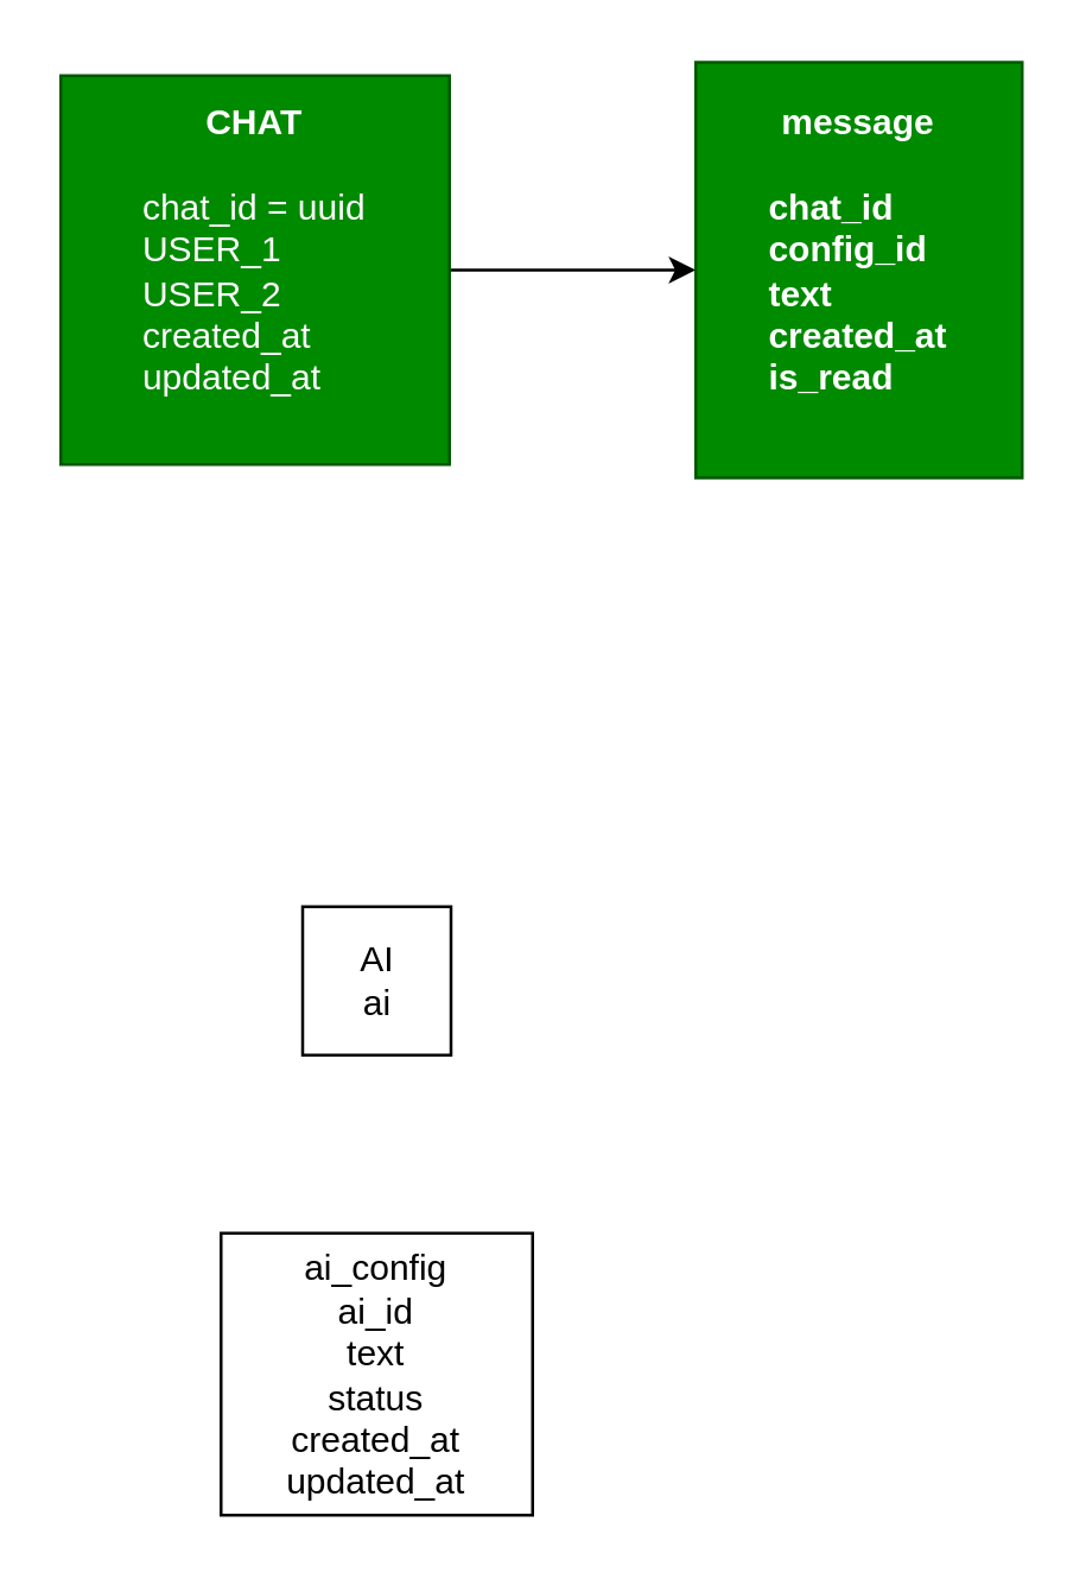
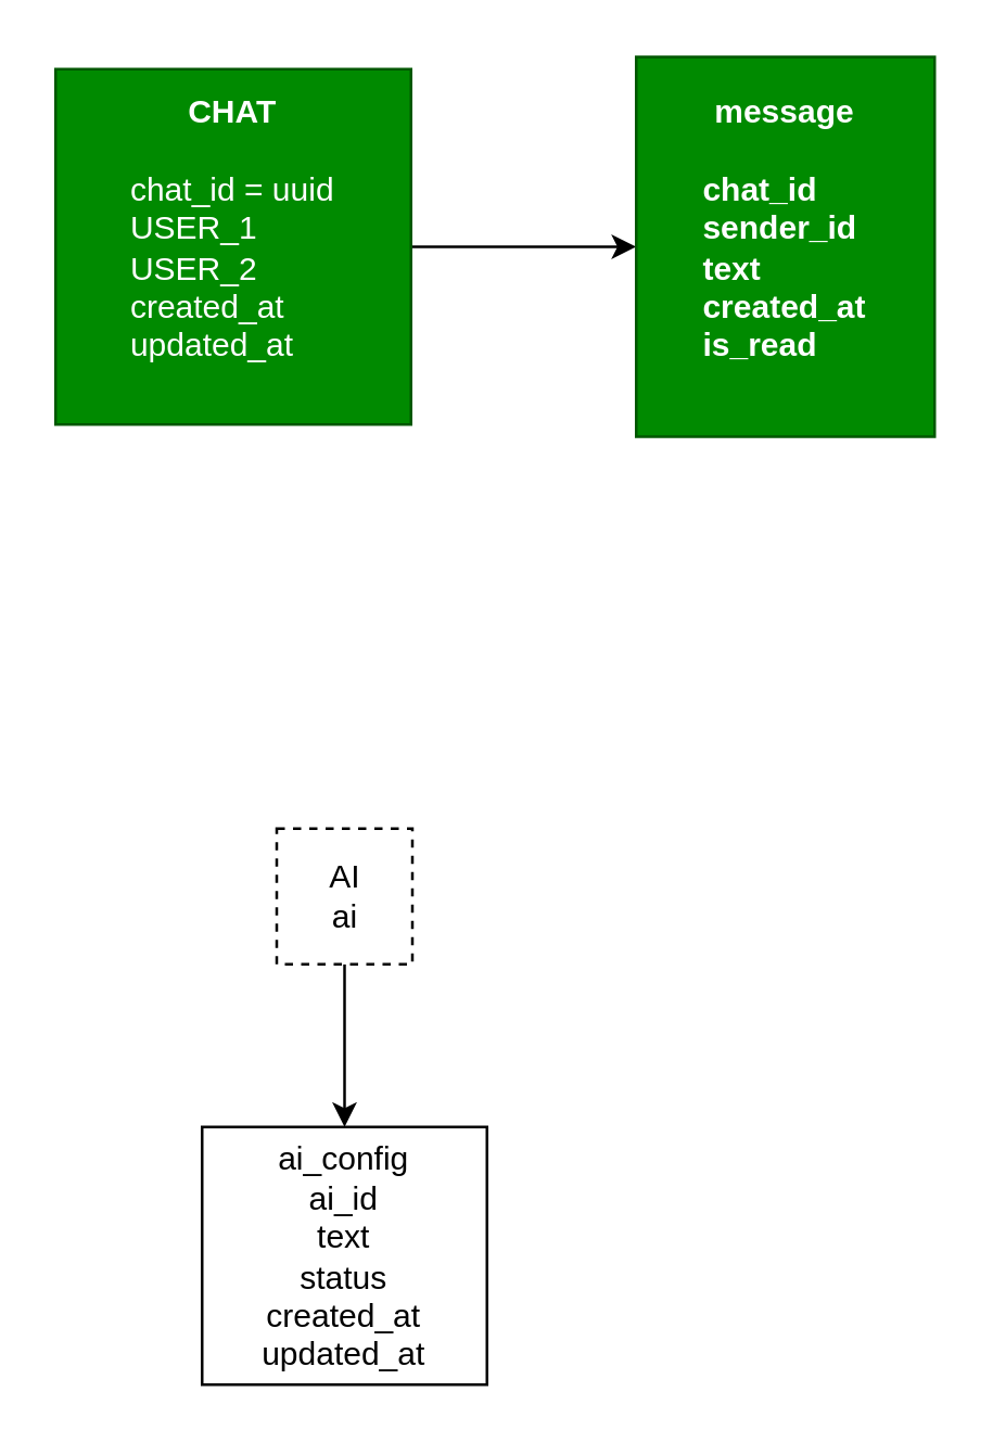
  <mxCell id="0" />
  <mxCell id="1" parent="0" />
  <mxCell id="2" value="" style="edgeStyle=orthogonalEdgeStyle;rounded=0;orthogonalLoop=1;jettySize=auto;html=1;" edge="1" parent="1" source="3" target="6"><mxGeometry relative="1" as="geometry" /></mxCell>
  <mxCell id="3" value="&lt;b&gt;CHAT&lt;/b&gt;&lt;div&gt;&lt;br&gt;&lt;/div&gt;&lt;div&gt;&lt;div&gt;&lt;div style=&quot;text-align: left;&quot;&gt;&lt;span style=&quot;background-color: transparent; color: light-dark(rgb(255, 255, 255), rgb(18, 18, 18));&quot;&gt;chat_id = uuid&lt;/span&gt;&lt;/div&gt;&lt;div style=&quot;text-align: left;&quot;&gt;USER_1&lt;/div&gt;&lt;div style=&quot;text-align: left;&quot;&gt;USER_2&lt;/div&gt;&lt;div style=&quot;text-align: left;&quot;&gt;created_at&amp;nbsp;&lt;/div&gt;&lt;div style=&quot;text-align: left;&quot;&gt;updated_at&lt;/div&gt;&lt;div style=&quot;text-align: left;&quot;&gt;&lt;b&gt;&lt;br&gt;&lt;/b&gt;&lt;/div&gt;&lt;/div&gt;&lt;/div&gt;" style="whiteSpace=wrap;html=1;aspect=fixed;shadow=0;fillColor=light-dark(#008A00,#FFFFFF);strokeColor=#005700;fontColor=#ffffff;align=center;" vertex="1" parent="1"><mxGeometry x="20" y="25" width="131" height="131" as="geometry" /></mxCell>
- <mxCell id="5" value="AI&lt;div&gt;ai&lt;/div&gt;" style="whiteSpace=wrap;html=1;aspect=fixed;" vertex="1" parent="1"><mxGeometry x="101.5" y="305" width="50" height="50" as="geometry" /></mxCell>
- <mxCell id="6" value="&lt;b&gt;message&lt;/b&gt;&lt;div&gt;&lt;b&gt;&lt;br&gt;&lt;/b&gt;&lt;/div&gt;&lt;div style=&quot;text-align: left;&quot;&gt;&lt;b&gt;chat_id&lt;/b&gt;&lt;/div&gt;&lt;div style=&quot;text-align: left;&quot;&gt;&lt;b&gt;config_id&lt;/b&gt;&lt;/div&gt;&lt;div style=&quot;text-align: left;&quot;&gt;&lt;b&gt;text&amp;nbsp;&lt;/b&gt;&lt;/div&gt;&lt;div style=&quot;text-align: left;&quot;&gt;&lt;b&gt;created_at&lt;/b&gt;&lt;/div&gt;&lt;div style=&quot;text-align: left;&quot;&gt;&lt;b style=&quot;background-color: transparent; color: light-dark(rgb(255, 255, 255), rgb(18, 18, 18));&quot;&gt;is_read&lt;/b&gt;&lt;/div&gt;&lt;div&gt;&lt;b style=&quot;background-color: transparent; color: light-dark(rgb(255, 255, 255), rgb(18, 18, 18));&quot;&gt;&lt;br&gt;&lt;/b&gt;&lt;/div&gt;" style="whiteSpace=wrap;html=1;fillColor=light-dark(#008A00,#FFFFFF);strokeColor=#005700;fontColor=#ffffff;shadow=0;" vertex="1" parent="1"><mxGeometry x="234" y="20.5" width="110" height="140" as="geometry" /></mxCell>
+ <mxCell id="4" value="" style="edgeStyle=orthogonalEdgeStyle;rounded=0;orthogonalLoop=1;jettySize=auto;html=1;" edge="1" parent="1" source="5" target="7"><mxGeometry relative="1" as="geometry" /></mxCell>
+ <mxCell id="5" value="AI&lt;div&gt;ai&lt;/div&gt;" style="whiteSpace=wrap;html=1;aspect=fixed;dashed=1;" vertex="1" parent="1"><mxGeometry x="101.5" y="305" width="50" height="50" as="geometry" /></mxCell>
+ <mxCell id="6" value="&lt;b&gt;message&lt;/b&gt;&lt;div&gt;&lt;b&gt;&lt;br&gt;&lt;/b&gt;&lt;/div&gt;&lt;div style=&quot;text-align: left;&quot;&gt;&lt;b&gt;chat_id&lt;/b&gt;&lt;/div&gt;&lt;div style=&quot;text-align: left;&quot;&gt;&lt;b&gt;sender_id&lt;/b&gt;&lt;/div&gt;&lt;div style=&quot;text-align: left;&quot;&gt;&lt;b&gt;text&amp;nbsp;&lt;/b&gt;&lt;/div&gt;&lt;div style=&quot;text-align: left;&quot;&gt;&lt;b&gt;created_at&lt;/b&gt;&lt;/div&gt;&lt;div style=&quot;text-align: left;&quot;&gt;&lt;b style=&quot;background-color: transparent; color: light-dark(rgb(255, 255, 255), rgb(18, 18, 18));&quot;&gt;is_read&lt;/b&gt;&lt;/div&gt;&lt;div&gt;&lt;b style=&quot;background-color: transparent; color: light-dark(rgb(255, 255, 255), rgb(18, 18, 18));&quot;&gt;&lt;br&gt;&lt;/b&gt;&lt;/div&gt;" style="whiteSpace=wrap;html=1;fillColor=light-dark(#008A00,#FFFFFF);strokeColor=#005700;fontColor=#ffffff;shadow=0;" vertex="1" parent="1"><mxGeometry x="234" y="20.5" width="110" height="140" as="geometry" /></mxCell>
  <mxCell id="7" value="ai_config&lt;div&gt;ai_id&lt;/div&gt;&lt;div&gt;text&lt;/div&gt;&lt;div&gt;status&lt;/div&gt;&lt;div&gt;created_at&lt;/div&gt;&lt;div&gt;updated_at&lt;/div&gt;" style="whiteSpace=wrap;html=1;" vertex="1" parent="1"><mxGeometry x="74" y="415" width="105" height="95" as="geometry" /></mxCell>
